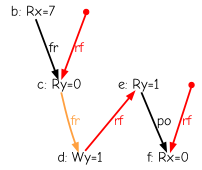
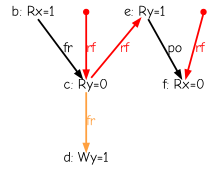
  digraph {
    fontname="Comic Neue"
    node [fixedsize=true fontname="Comic Neue" fontsize=12 shape=none]
    edge [arrowsize=0.600000 color=red fontcolor=red fontname="Comic Neue" fontsize=12 penwidth=1.500000]
-   n1 [height=0.166667 label="b: Rx=7" width=0.666667]
+   n1 [height=0.166667 label="b: Rx=1" width=0.666667]
    n2 [height=0.166667 label="c: Ry=0" width=0.666667]
    n3 [color=red height=0.166667 label="d: Wy=1" width=0.666667]
    n4 [height=0.166667 label="e: Ry=1" width=0.666667]
    n5 [height=0.166667 label="f: Rx=0" width=0.666667]
    initeiid2 [color=red height=0.06 shape=point width=0.06 fixedsize="" fontsize=""]
    initeiid5 [color=red height=0.06 shape=point width=0.06 fixedsize="" fontsize=""]
    n1 -> n2 [color=black fontcolor=black label=fr]
    n2 -> n3 [color="#ffa040" fontcolor="#ffa040" label=fr]
-   n4 -> n3 [dir=back label=rf]
+   n4 -> n2 [dir=back label=rf]
    n4 -> n5 [color=black fontcolor=black label=po]
    initeiid2 -> n2 [label=rf]
    initeiid5 -> n5 [label=rf]
  }
